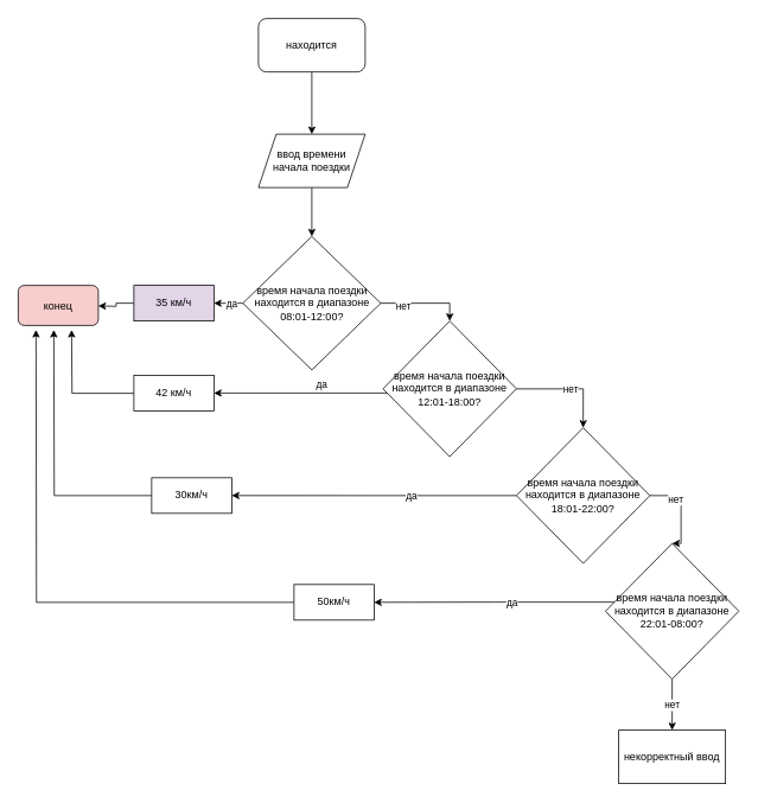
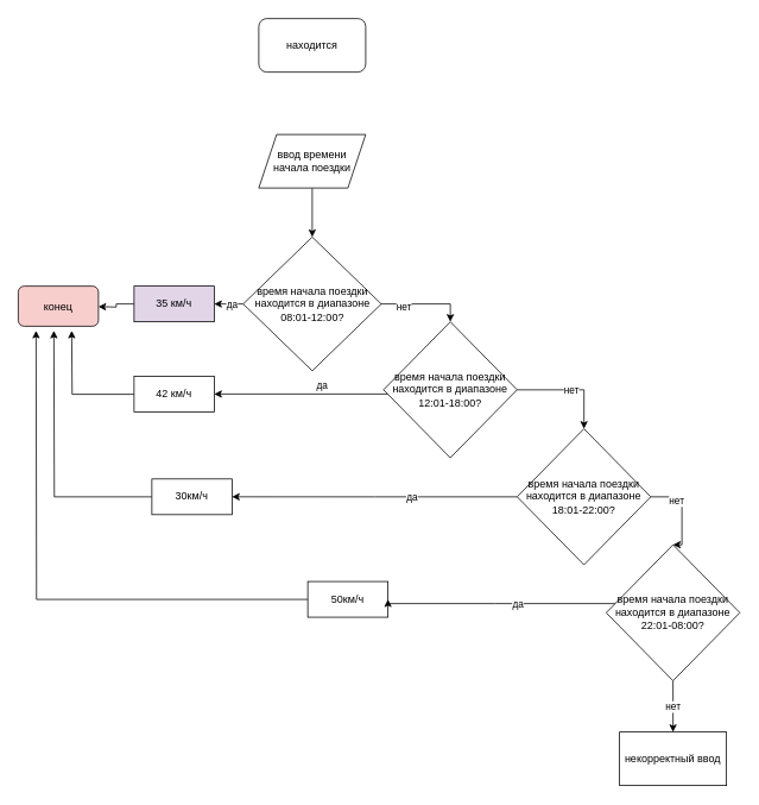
  <mxCell id="0" />
  <mxCell id="1" parent="0" />
- <mxCell id="2" value="" style="edgeStyle=orthogonalEdgeStyle;rounded=0;orthogonalLoop=1;jettySize=auto;html=1;" parent="1" source="3" target="5" edge="1"><mxGeometry relative="1" as="geometry" /></mxCell>
  <mxCell id="3" value="находится" style="rounded=1;whiteSpace=wrap;html=1;" parent="1" vertex="1"><mxGeometry x="290" y="20" width="120" height="60" as="geometry" /></mxCell>
  <mxCell id="4" value="" style="edgeStyle=orthogonalEdgeStyle;rounded=0;orthogonalLoop=1;jettySize=auto;html=1;" parent="1" source="5" target="10" edge="1"><mxGeometry relative="1" as="geometry" /></mxCell>
  <mxCell id="5" value="ввод времени начала поездки" style="shape=parallelogram;perimeter=parallelogramPerimeter;whiteSpace=wrap;html=1;fixedSize=1;" parent="1" vertex="1"><mxGeometry x="290" y="150" width="120" height="60" as="geometry" /></mxCell>
  <mxCell id="6" style="edgeStyle=orthogonalEdgeStyle;rounded=0;orthogonalLoop=1;jettySize=auto;html=1;exitX=0;exitY=0.5;exitDx=0;exitDy=0;entryX=1;entryY=0.5;entryDx=0;entryDy=0;" parent="1" source="10" target="12" edge="1"><mxGeometry relative="1" as="geometry" /></mxCell>
  <mxCell id="7" value="да" style="edgeLabel;html=1;align=center;verticalAlign=middle;resizable=0;points=[];" parent="6" vertex="1" connectable="0"><mxGeometry x="-0.165" relative="1" as="geometry"><mxPoint x="1" as="offset" /></mxGeometry></mxCell>
  <mxCell id="8" style="edgeStyle=orthogonalEdgeStyle;rounded=0;orthogonalLoop=1;jettySize=auto;html=1;entryX=0.5;entryY=0;entryDx=0;entryDy=0;" parent="1" source="10" target="24" edge="1"><mxGeometry relative="1" as="geometry" /></mxCell>
  <mxCell id="9" value="нет" style="edgeLabel;html=1;align=center;verticalAlign=middle;resizable=0;points=[];" parent="8" vertex="1" connectable="0"><mxGeometry x="-0.486" y="-2" relative="1" as="geometry"><mxPoint as="offset" /></mxGeometry></mxCell>
  <mxCell id="10" value="время начала поездки находится в диапазоне 08:01-12:00?" style="rhombus;whiteSpace=wrap;html=1;" parent="1" vertex="1"><mxGeometry x="272.5" y="265" width="155" height="150" as="geometry" /></mxCell>
  <mxCell id="11" value="" style="edgeStyle=orthogonalEdgeStyle;rounded=0;orthogonalLoop=1;jettySize=auto;html=1;" parent="1" source="12" edge="1"><mxGeometry relative="1" as="geometry"><mxPoint x="110" y="343" as="targetPoint" /></mxGeometry></mxCell>
  <mxCell id="12" value="35 км/ч" style="rounded=0;whiteSpace=wrap;html=1;fillColor=#e1d5e7;" parent="1" vertex="1"><mxGeometry x="150" y="320" width="90" height="40" as="geometry" /></mxCell>
  <mxCell id="13" style="edgeStyle=orthogonalEdgeStyle;rounded=0;orthogonalLoop=1;jettySize=auto;html=1;" parent="1" source="14" edge="1"><mxGeometry relative="1" as="geometry"><mxPoint x="80" y="370" as="targetPoint" /></mxGeometry></mxCell>
  <mxCell id="14" value="42 км/ч" style="rounded=0;whiteSpace=wrap;html=1;" parent="1" vertex="1"><mxGeometry x="150" y="421.25" width="90" height="40" as="geometry" /></mxCell>
  <mxCell id="15" style="edgeStyle=orthogonalEdgeStyle;rounded=0;orthogonalLoop=1;jettySize=auto;html=1;" parent="1" source="16" edge="1"><mxGeometry relative="1" as="geometry"><mxPoint x="60" y="370" as="targetPoint" /></mxGeometry></mxCell>
  <mxCell id="16" value="30км/ч" style="rounded=0;whiteSpace=wrap;html=1;" parent="1" vertex="1"><mxGeometry x="170" y="536.25" width="90" height="40" as="geometry" /></mxCell>
  <mxCell id="17" style="edgeStyle=orthogonalEdgeStyle;rounded=0;orthogonalLoop=1;jettySize=auto;html=1;" parent="1" source="18" edge="1"><mxGeometry relative="1" as="geometry"><mxPoint x="40" y="370" as="targetPoint" /></mxGeometry></mxCell>
- <mxCell id="18" value="50км/ч" style="rounded=0;whiteSpace=wrap;html=1;" parent="1" vertex="1"><mxGeometry x="330" y="656.25" width="90" height="40" as="geometry" /></mxCell>
+ <mxCell id="18" value="50км/ч" style="rounded=0;whiteSpace=wrap;html=1;" parent="1" vertex="1"><mxGeometry x="345" y="651.25" width="90" height="40" as="geometry" /></mxCell>
  <mxCell id="19" value="конец" style="rounded=1;whiteSpace=wrap;html=1;fillColor=#f8cecc;" parent="1" vertex="1"><mxGeometry y="320" width="90" height="45" as="geometry" x="20" /></mxCell>
  <mxCell id="20" style="edgeStyle=orthogonalEdgeStyle;rounded=0;orthogonalLoop=1;jettySize=auto;html=1;" parent="1" source="24" edge="1"><mxGeometry relative="1" as="geometry"><mxPoint x="240" y="441" as="targetPoint" /><Array as="points"><mxPoint x="440" y="441" /><mxPoint x="440" y="441" /></Array></mxGeometry></mxCell>
  <mxCell id="21" value="да" style="edgeLabel;html=1;align=center;verticalAlign=middle;resizable=0;points=[];" parent="20" vertex="1" connectable="0"><mxGeometry x="-0.242" y="1" relative="1" as="geometry"><mxPoint y="-11.05" as="offset" /></mxGeometry></mxCell>
  <mxCell id="22" style="edgeStyle=orthogonalEdgeStyle;rounded=0;orthogonalLoop=1;jettySize=auto;html=1;entryX=0.5;entryY=0;entryDx=0;entryDy=0;" parent="1" edge="1"><mxGeometry relative="1" as="geometry"><mxPoint x="580.001" y="436.3" as="sourcePoint" /><mxPoint x="655.05" y="480" as="targetPoint" /><Array as="points"><mxPoint x="655.05" y="436" /></Array></mxGeometry></mxCell>
  <mxCell id="23" value="нет" style="edgeLabel;html=1;align=center;verticalAlign=middle;resizable=0;points=[];" parent="22" vertex="1" connectable="0"><mxGeometry x="-0.102" y="2" relative="1" as="geometry"><mxPoint x="7" y="1.95" as="offset" /></mxGeometry></mxCell>
  <mxCell id="24" value="время начала поездки находится в диапазоне 12:01-18:00?" style="rhombus;whiteSpace=wrap;html=1;" parent="1" vertex="1"><mxGeometry x="430" y="360" width="150" height="152.5" as="geometry" /></mxCell>
  <mxCell id="25" style="edgeStyle=orthogonalEdgeStyle;rounded=0;orthogonalLoop=1;jettySize=auto;html=1;exitX=0.5;exitY=1;exitDx=0;exitDy=0;" parent="1" source="24" target="24" edge="1"><mxGeometry relative="1" as="geometry" /></mxCell>
  <mxCell id="26" style="edgeStyle=orthogonalEdgeStyle;rounded=0;orthogonalLoop=1;jettySize=auto;html=1;entryX=0.5;entryY=0;entryDx=0;entryDy=0;" parent="1" source="30" target="34" edge="1"><mxGeometry relative="1" as="geometry"><Array as="points"><mxPoint x="765" y="556" /></Array></mxGeometry></mxCell>
  <mxCell id="27" value="нет" style="edgeLabel;html=1;align=center;verticalAlign=middle;resizable=0;points=[];" parent="26" vertex="1" connectable="0"><mxGeometry x="-0.417" y="-4" relative="1" as="geometry"><mxPoint as="offset" /></mxGeometry></mxCell>
  <mxCell id="28" style="edgeStyle=orthogonalEdgeStyle;rounded=0;orthogonalLoop=1;jettySize=auto;html=1;entryX=1;entryY=0.5;entryDx=0;entryDy=0;" parent="1" source="30" target="16" edge="1"><mxGeometry relative="1" as="geometry" /></mxCell>
  <mxCell id="29" value="да" style="edgeLabel;html=1;align=center;verticalAlign=middle;resizable=0;points=[];" parent="28" vertex="1" connectable="0"><mxGeometry x="0.0" y="-41" relative="1" as="geometry"><mxPoint x="41" y="41" as="offset" /></mxGeometry></mxCell>
  <mxCell id="30" value="время начала поездки находится в диапазоне 18:01-22:00?" style="rhombus;whiteSpace=wrap;html=1;" parent="1" vertex="1"><mxGeometry x="580" y="480" width="150" height="152.5" as="geometry" /></mxCell>
  <mxCell id="31" style="edgeStyle=orthogonalEdgeStyle;rounded=0;orthogonalLoop=1;jettySize=auto;html=1;entryX=1;entryY=0.5;entryDx=0;entryDy=0;" parent="1" source="34" target="18" edge="1"><mxGeometry relative="1" as="geometry"><Array as="points"><mxPoint x="555" y="676" /><mxPoint x="555" y="676" /></Array></mxGeometry></mxCell>
  <mxCell id="32" value="да" style="edgeLabel;html=1;align=center;verticalAlign=middle;resizable=0;points=[];" parent="31" vertex="1" connectable="0"><mxGeometry x="0.0" y="-24" relative="1" as="geometry"><mxPoint x="19.92" y="24.25" as="offset" /></mxGeometry></mxCell>
  <mxCell id="33" value="нет" style="edgeStyle=orthogonalEdgeStyle;rounded=0;jumpSize=8;orthogonalLoop=1;jettySize=auto;html=1;" parent="1" source="34" target="35" edge="1"><mxGeometry relative="1" as="geometry" /></mxCell>
  <mxCell id="34" value="время начала поездки находится в диапазоне 22:01-08:00?" style="rhombus;whiteSpace=wrap;html=1;" parent="1" vertex="1"><mxGeometry x="680" y="610" width="150" height="152.5" as="geometry" /></mxCell>
  <mxCell id="35" value="некорректный ввод" style="rounded=0;whiteSpace=wrap;html=1;" parent="1" vertex="1"><mxGeometry x="695" y="820" width="120" height="60" as="geometry" /></mxCell>
